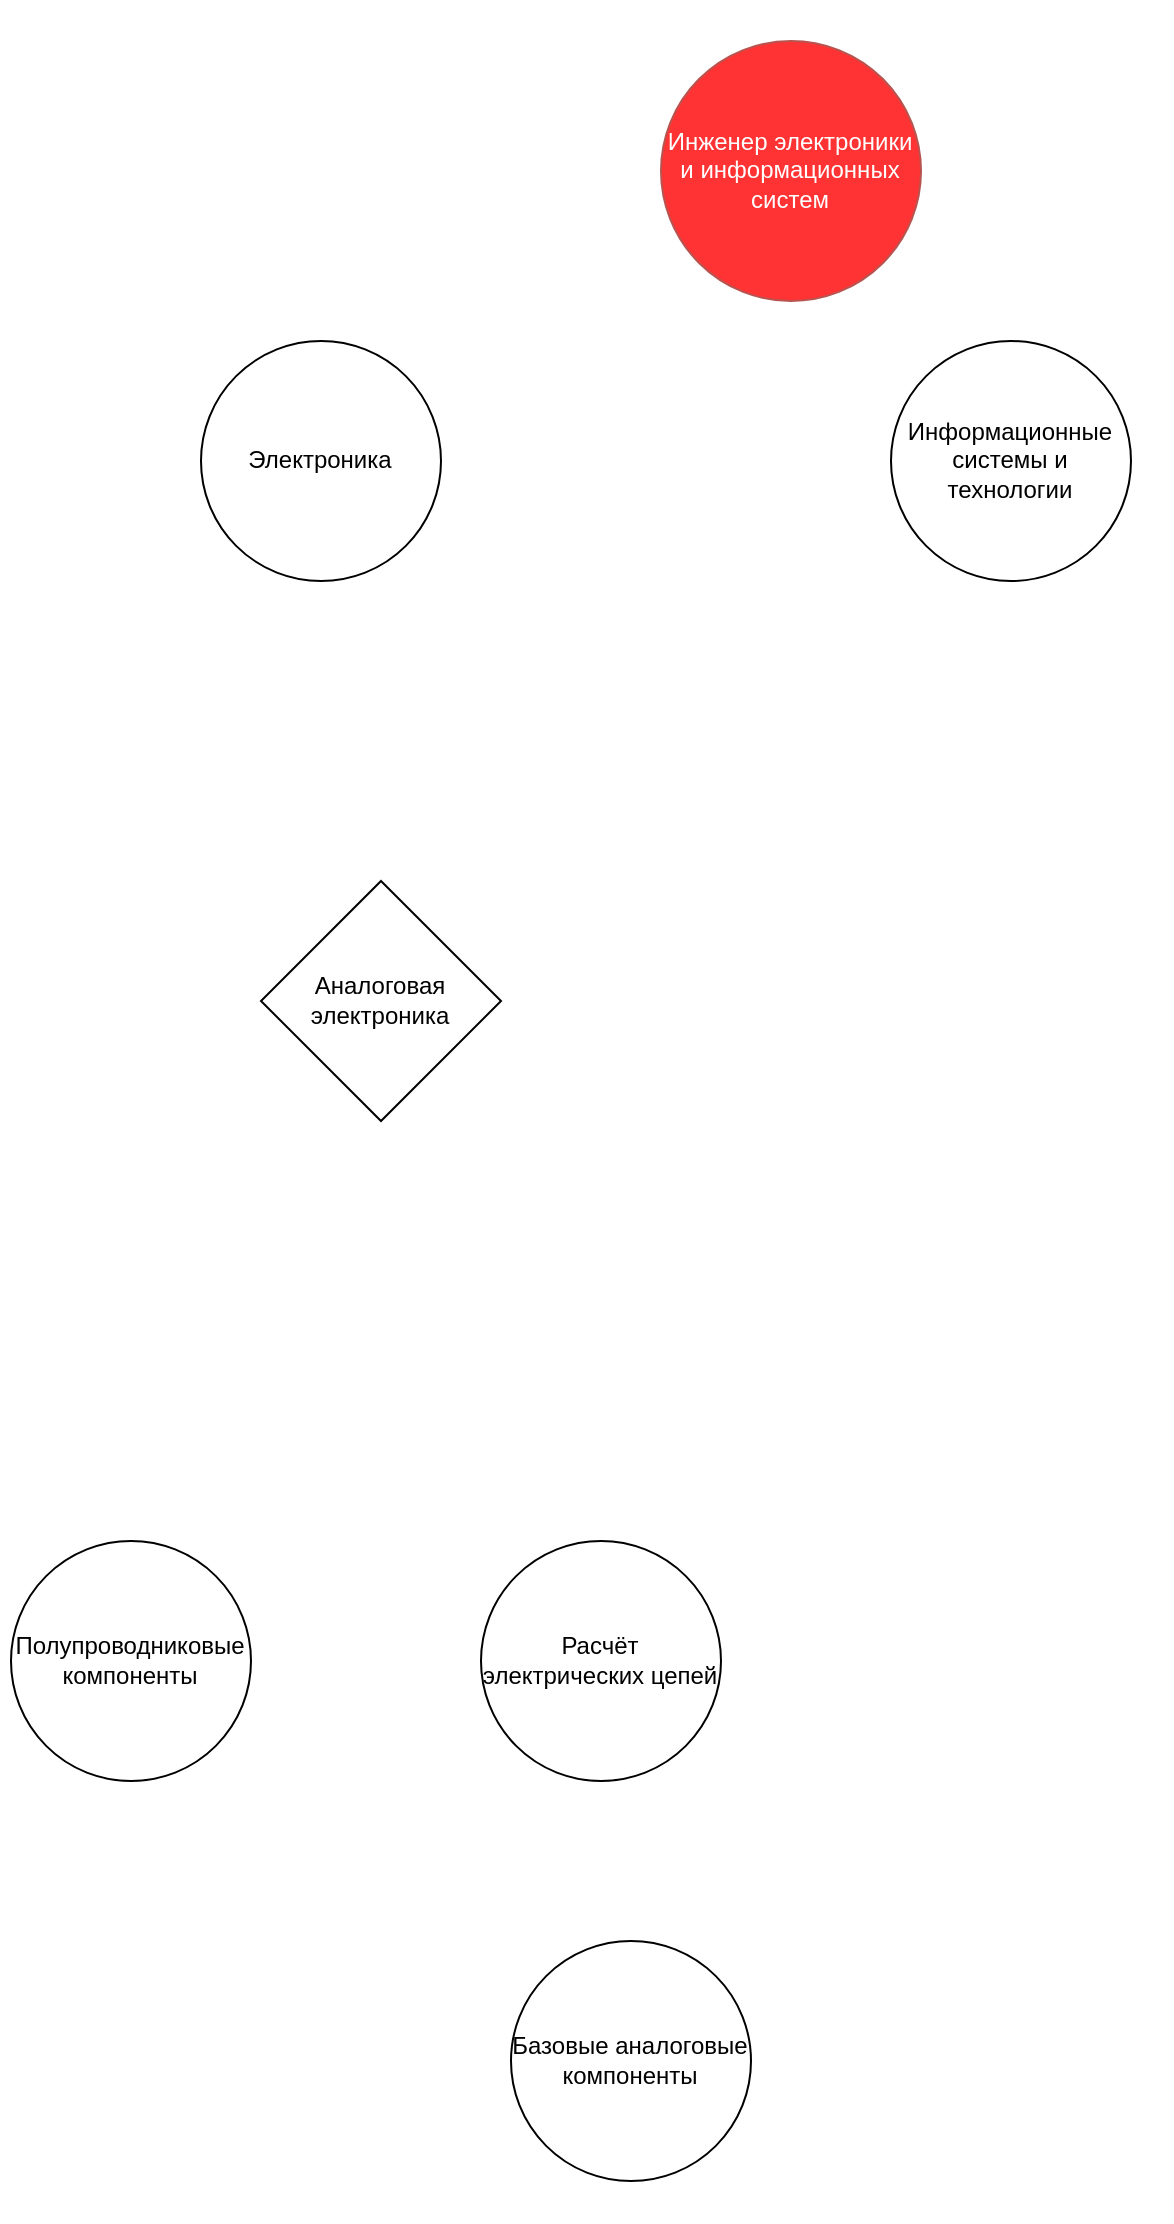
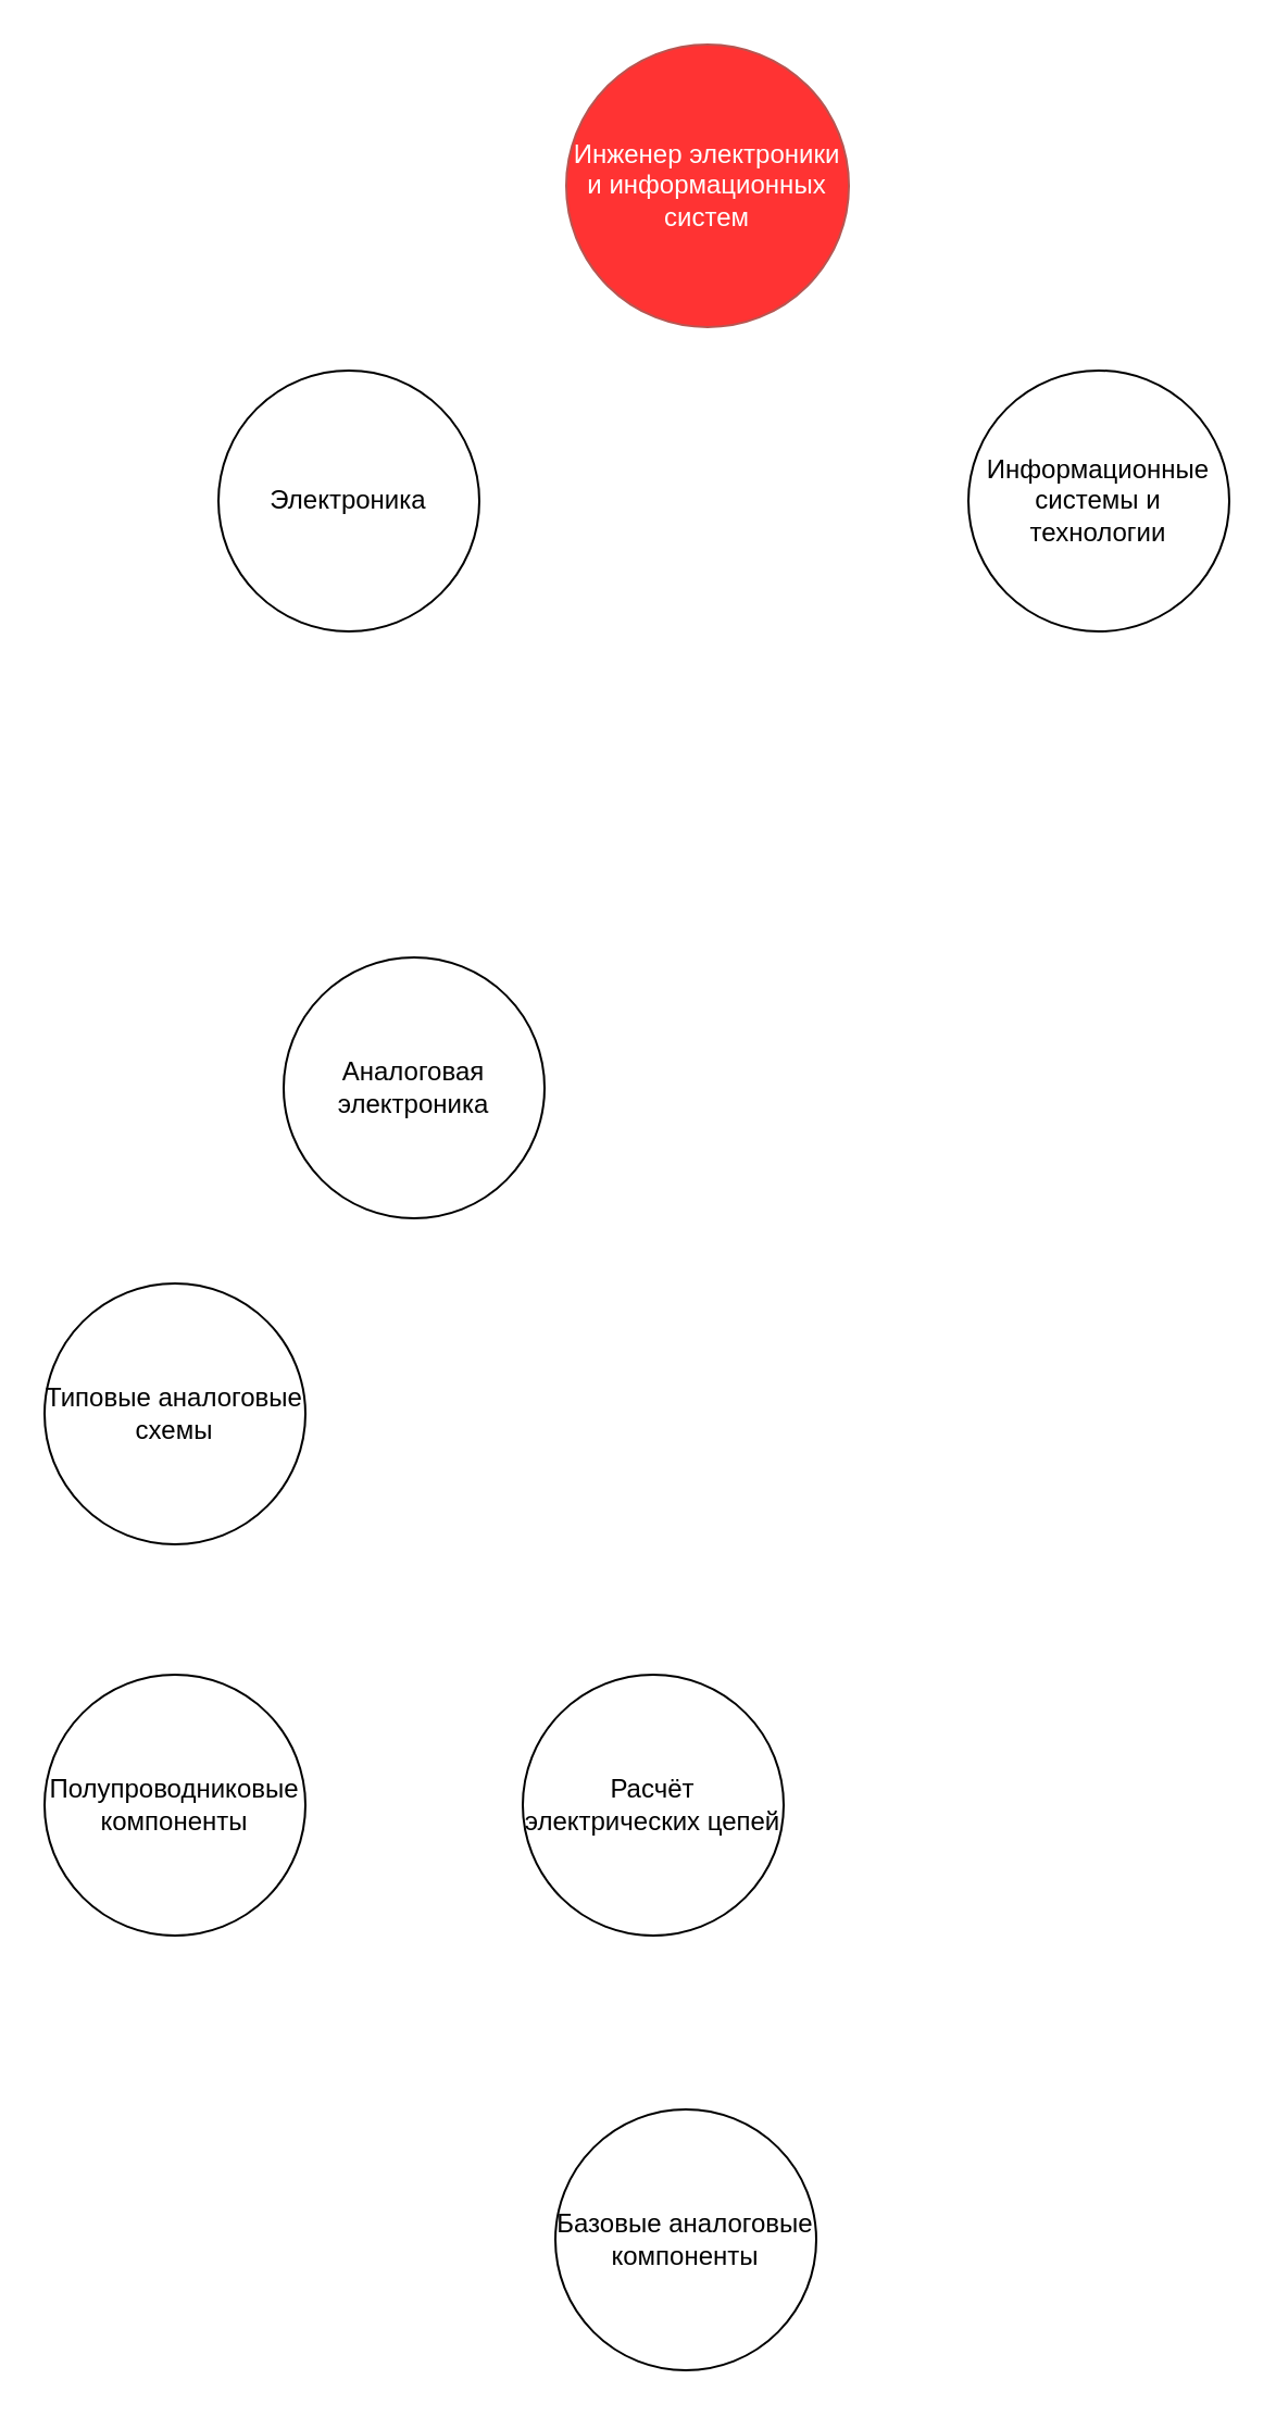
  <mxCell id="0" />
  <mxCell id="1" parent="0" />
- <mxCell id="2" value="Инженер электроники и информационных систем" style="ellipse;whiteSpace=wrap;html=1;aspect=fixed;fillColor=#FF3333;strokeColor=#b85450;fontColor=#FFFFFF;" parent="1" vertex="1"><mxGeometry x="330" y="20" width="130" height="130" as="geometry" /></mxCell>
+ <mxCell id="2" value="Инженер электроники и информационных систем" style="ellipse;whiteSpace=wrap;html=1;aspect=fixed;fillColor=#FF3333;strokeColor=#b85450;fontColor=#FFFFFF;" parent="1" vertex="1"><mxGeometry x="260" y="20" width="130" height="130" as="geometry" /></mxCell>
  <mxCell id="3" value="Электроника" style="ellipse;whiteSpace=wrap;html=1;aspect=fixed;" vertex="1" parent="1"><mxGeometry x="100" y="170" width="120" height="120" as="geometry" /></mxCell>
  <mxCell id="4" value="Информационные системы и технологии" style="ellipse;whiteSpace=wrap;html=1;aspect=fixed;" vertex="1" parent="1"><mxGeometry x="445" y="170" width="120" height="120" as="geometry" /></mxCell>
+ <mxCell id="5" value="Типовые аналоговые схемы" style="ellipse;whiteSpace=wrap;html=1;aspect=fixed;" vertex="1" parent="1"><mxGeometry x="20" y="590" width="120" height="120" as="geometry" /></mxCell>
  <mxCell id="6" value="Расчёт электрических цепей" style="ellipse;whiteSpace=wrap;html=1;aspect=fixed;" vertex="1" parent="1"><mxGeometry x="240" y="770" width="120" height="120" as="geometry" /></mxCell>
- <mxCell id="7" value="Аналоговая электроника" style="rhombus;whiteSpace=wrap;html=1;aspect=fixed;" vertex="1" parent="1"><mxGeometry y="440" width="120" height="120" as="geometry" x="130" /></mxCell>
+ <mxCell id="7" value="Аналоговая электроника" style="ellipse;whiteSpace=wrap;html=1;aspect=fixed;" vertex="1" parent="1"><mxGeometry y="440" width="120" height="120" as="geometry" x="130" /></mxCell>
  <mxCell id="8" value="Базовые аналоговые компоненты" style="ellipse;whiteSpace=wrap;html=1;aspect=fixed;" vertex="1" parent="1"><mxGeometry x="255" y="970" width="120" height="120" as="geometry" /></mxCell>
- <mxCell id="9" value="Полупроводниковые компоненты" style="ellipse;whiteSpace=wrap;html=1;aspect=fixed;" vertex="1" parent="1"><mxGeometry x="5" y="770" width="120" height="120" as="geometry" /></mxCell>
+ <mxCell id="9" value="Полупроводниковые компоненты" style="ellipse;whiteSpace=wrap;html=1;aspect=fixed;" vertex="1" parent="1"><mxGeometry x="20" y="770" width="120" height="120" as="geometry" /></mxCell>
